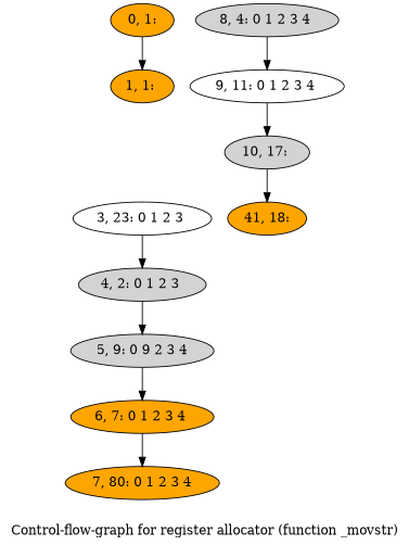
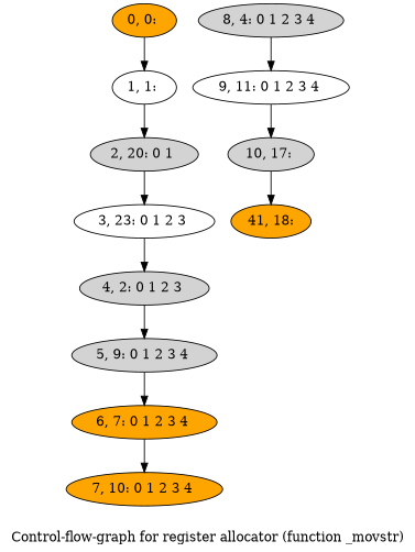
  digraph {
    label="Control-flow-graph for register allocator (function _movstr)"
    node [fillcolor=lightgrey style=filled]
-   n1 [fillcolor=orange label="0, 1:"]
-   n2 [fillcolor=orange label="1, 1: "]
+   n1 [fillcolor=orange label="0, 0: "]
+   n2 [fillcolor=white label="1, 1: "]
+   n3 [label="2, 20: 0 1 "]
    n4 [fillcolor=white label="3, 23: 0 1 2 3 "]
    n5 [label="4, 2: 0 1 2 3 "]
-   n6 [label="5, 9: 0 9 2 3 4"]
+   n6 [label="5, 9: 0 1 2 3 4 "]
    n7 [fillcolor=orange label="6, 7: 0 1 2 3 4 "]
-   n8 [fillcolor=orange label="7, 80: 0 1 2 3 4"]
+   n8 [fillcolor=orange label="7, 10: 0 1 2 3 4 "]
    n9 [label="8, 4: 0 1 2 3 4 "]
    n10 [fillcolor=white label="9, 11: 0 1 2 3 4 "]
    n11 [label="10, 17: "]
    n12 [fillcolor=orange label="41, 18:"]
    n1 -> n2
+   n2 -> n3
+   n3 -> n4
    n4 -> n5
    n5 -> n6
    n6 -> n7
    n7 -> n8
    n9 -> n10
    n10 -> n11
    n11 -> n12
  }
